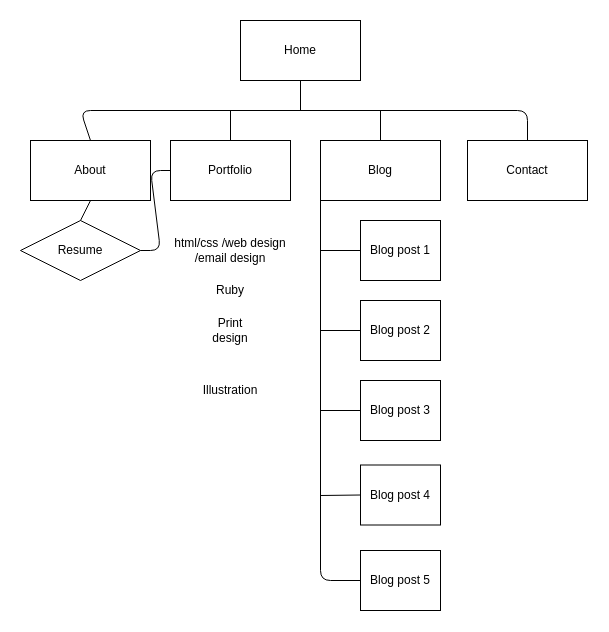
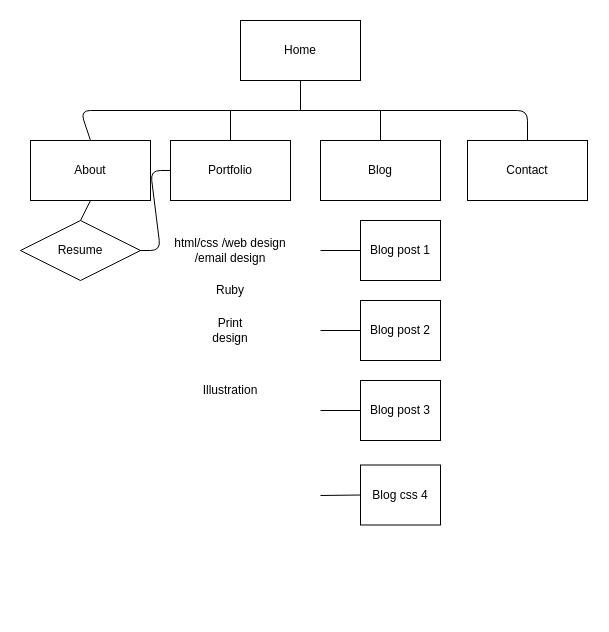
  <mxCell id="0" />
  <mxCell id="1" parent="0" />
  <mxCell id="2" value="Home" style="rounded=0;whiteSpace=wrap;html=1;" vertex="1" parent="1"><mxGeometry x="240" y="20" width="120" height="60" as="geometry" /></mxCell>
  <mxCell id="3" value="Portfolio" style="rounded=0;whiteSpace=wrap;html=1;" vertex="1" parent="1"><mxGeometry x="170" y="140" width="120" height="60" as="geometry" /></mxCell>
  <mxCell id="4" value="Resume" style="rhombus;whiteSpace=wrap;html=1;" vertex="1" parent="1"><mxGeometry x="20" y="220" width="120" height="60" as="geometry" /></mxCell>
  <mxCell id="5" value="Blog" style="rounded=0;whiteSpace=wrap;html=1;" vertex="1" parent="1"><mxGeometry x="320" y="140" width="120" height="60" as="geometry" /></mxCell>
  <mxCell id="6" value="Blog post 1" style="rounded=0;whiteSpace=wrap;html=1;" vertex="1" parent="1"><mxGeometry x="360" y="220" width="80" height="60" as="geometry" /></mxCell>
  <mxCell id="7" value="Blog post 2" style="rounded=0;whiteSpace=wrap;html=1;" vertex="1" parent="1"><mxGeometry x="360" y="300" width="80" height="60" as="geometry" /></mxCell>
  <mxCell id="8" value="&lt;span&gt;Blog post 3&lt;/span&gt;" style="rounded=0;whiteSpace=wrap;html=1;" vertex="1" parent="1"><mxGeometry x="360" y="380" width="80" height="60" as="geometry" /></mxCell>
- <mxCell id="9" value="&lt;span&gt;Blog post 4&lt;/span&gt;" style="rounded=0;whiteSpace=wrap;html=1;" vertex="1" parent="1"><mxGeometry x="360" y="464.5" width="80" height="60" as="geometry" /></mxCell>
- <mxCell id="10" value="&lt;span&gt;Blog post 5&lt;/span&gt;" style="rounded=0;whiteSpace=wrap;html=1;" vertex="1" parent="1"><mxGeometry x="360" y="550" width="80" height="60" as="geometry" /></mxCell>
- <mxCell id="11" value="" style="endArrow=none;html=1;exitX=0;exitY=0.5;exitDx=0;exitDy=0;entryX=0;entryY=1;entryDx=0;entryDy=0;" edge="1" parent="1" source="10" target="5"><mxGeometry width="50" height="50" relative="1" as="geometry"><mxPoint x="340" y="580" as="sourcePoint" /><mxPoint x="290" y="250" as="targetPoint" /><Array as="points"><mxPoint x="320" y="580" /></Array></mxGeometry></mxCell>
+ <mxCell id="9" value="&lt;span&gt;Blog css 4&lt;/span&gt;" style="rounded=0;whiteSpace=wrap;html=1;" vertex="1" parent="1"><mxGeometry x="360" y="464.5" width="80" height="60" as="geometry" /></mxCell>
  <mxCell id="12" value="" style="endArrow=none;html=1;entryX=0;entryY=0.5;entryDx=0;entryDy=0;" edge="1" parent="1" target="7"><mxGeometry width="50" height="50" relative="1" as="geometry"><mxPoint x="320" y="330" as="sourcePoint" /><mxPoint x="440" y="310" as="targetPoint" /></mxGeometry></mxCell>
  <mxCell id="13" value="" style="endArrow=none;html=1;entryX=0;entryY=0.5;entryDx=0;entryDy=0;" edge="1" parent="1" target="6"><mxGeometry width="50" height="50" relative="1" as="geometry"><mxPoint x="320" y="250" as="sourcePoint" /><mxPoint x="440" y="330" as="targetPoint" /></mxGeometry></mxCell>
  <mxCell id="14" value="" style="endArrow=none;html=1;entryX=0;entryY=0.5;entryDx=0;entryDy=0;" edge="1" parent="1" target="8"><mxGeometry width="50" height="50" relative="1" as="geometry"><mxPoint x="320" y="410" as="sourcePoint" /><mxPoint x="440" y="330" as="targetPoint" /></mxGeometry></mxCell>
  <mxCell id="15" value="" style="endArrow=none;html=1;entryX=0;entryY=0.5;entryDx=0;entryDy=0;" edge="1" parent="1" target="9"><mxGeometry width="50" height="50" relative="1" as="geometry"><mxPoint x="320" y="495" as="sourcePoint" /><mxPoint x="440" y="330" as="targetPoint" /></mxGeometry></mxCell>
  <mxCell id="16" value="Contact" style="rounded=0;whiteSpace=wrap;html=1;" vertex="1" parent="1"><mxGeometry x="467" y="140" width="120" height="60" as="geometry" /></mxCell>
  <mxCell id="17" value="About" style="rounded=0;whiteSpace=wrap;html=1;" vertex="1" parent="1"><mxGeometry x="30" y="140" width="120" height="60" as="geometry" /></mxCell>
  <mxCell id="18" value="" style="endArrow=none;html=1;entryX=0.5;entryY=0;entryDx=0;entryDy=0;exitX=0.5;exitY=0;exitDx=0;exitDy=0;" edge="1" parent="1" source="17" target="16"><mxGeometry width="50" height="50" relative="1" as="geometry"><mxPoint x="70" y="100" as="sourcePoint" /><mxPoint x="520" y="110" as="targetPoint" /><Array as="points"><mxPoint x="80" y="110" /><mxPoint x="527" y="110" /></Array></mxGeometry></mxCell>
  <mxCell id="19" value="" style="endArrow=none;html=1;entryX=0.5;entryY=1;entryDx=0;entryDy=0;" edge="1" parent="1" target="2"><mxGeometry width="50" height="50" relative="1" as="geometry"><mxPoint x="300" y="110" as="sourcePoint" /><mxPoint x="500" y="260" as="targetPoint" /></mxGeometry></mxCell>
  <mxCell id="20" value="" style="endArrow=none;html=1;exitX=0.5;exitY=0;exitDx=0;exitDy=0;" edge="1" parent="1" source="3"><mxGeometry width="50" height="50" relative="1" as="geometry"><mxPoint x="450" y="310" as="sourcePoint" /><mxPoint x="230" y="110" as="targetPoint" /></mxGeometry></mxCell>
  <mxCell id="21" value="" style="endArrow=none;html=1;entryX=0.5;entryY=0;entryDx=0;entryDy=0;" edge="1" parent="1" target="5"><mxGeometry width="50" height="50" relative="1" as="geometry"><mxPoint x="380" y="110" as="sourcePoint" /><mxPoint x="500" y="260" as="targetPoint" /></mxGeometry></mxCell>
  <mxCell id="22" value="" style="endArrow=none;html=1;entryX=0.5;entryY=1;entryDx=0;entryDy=0;exitX=0.5;exitY=0;exitDx=0;exitDy=0;" edge="1" parent="1" source="4" target="17"><mxGeometry width="50" height="50" relative="1" as="geometry"><mxPoint x="450" y="310" as="sourcePoint" /><mxPoint x="500" y="260" as="targetPoint" /></mxGeometry></mxCell>
  <mxCell id="23" value="" style="endArrow=none;html=1;entryX=0;entryY=0.5;entryDx=0;entryDy=0;exitX=1;exitY=0.5;exitDx=0;exitDy=0;" edge="1" parent="1" source="4" target="3"><mxGeometry width="50" height="50" relative="1" as="geometry"><mxPoint x="450" y="310" as="sourcePoint" /><mxPoint x="500" y="260" as="targetPoint" /><Array as="points"><mxPoint x="160" y="250" /><mxPoint x="150" y="170" /></Array></mxGeometry></mxCell>
  <mxCell id="24" value="html/css /web design /email design" style="text;html=1;strokeColor=none;fillColor=none;align=center;verticalAlign=middle;whiteSpace=wrap;rounded=0;" vertex="1" parent="1"><mxGeometry x="165" y="240" width="130" height="20" as="geometry" /></mxCell>
  <mxCell id="25" value="Print design" style="text;html=1;strokeColor=none;fillColor=none;align=center;verticalAlign=middle;whiteSpace=wrap;rounded=0;" vertex="1" parent="1"><mxGeometry x="210" y="320" width="40" height="20" as="geometry" /></mxCell>
  <mxCell id="26" value="Illustration" style="text;html=1;strokeColor=none;fillColor=none;align=center;verticalAlign=middle;whiteSpace=wrap;rounded=0;" vertex="1" parent="1"><mxGeometry x="210" y="380" width="40" height="20" as="geometry" /></mxCell>
  <mxCell id="27" value="Ruby" style="text;html=1;strokeColor=none;fillColor=none;align=center;verticalAlign=middle;whiteSpace=wrap;rounded=0;" vertex="1" parent="1"><mxGeometry x="210" y="280" width="40" height="20" as="geometry" /></mxCell>
